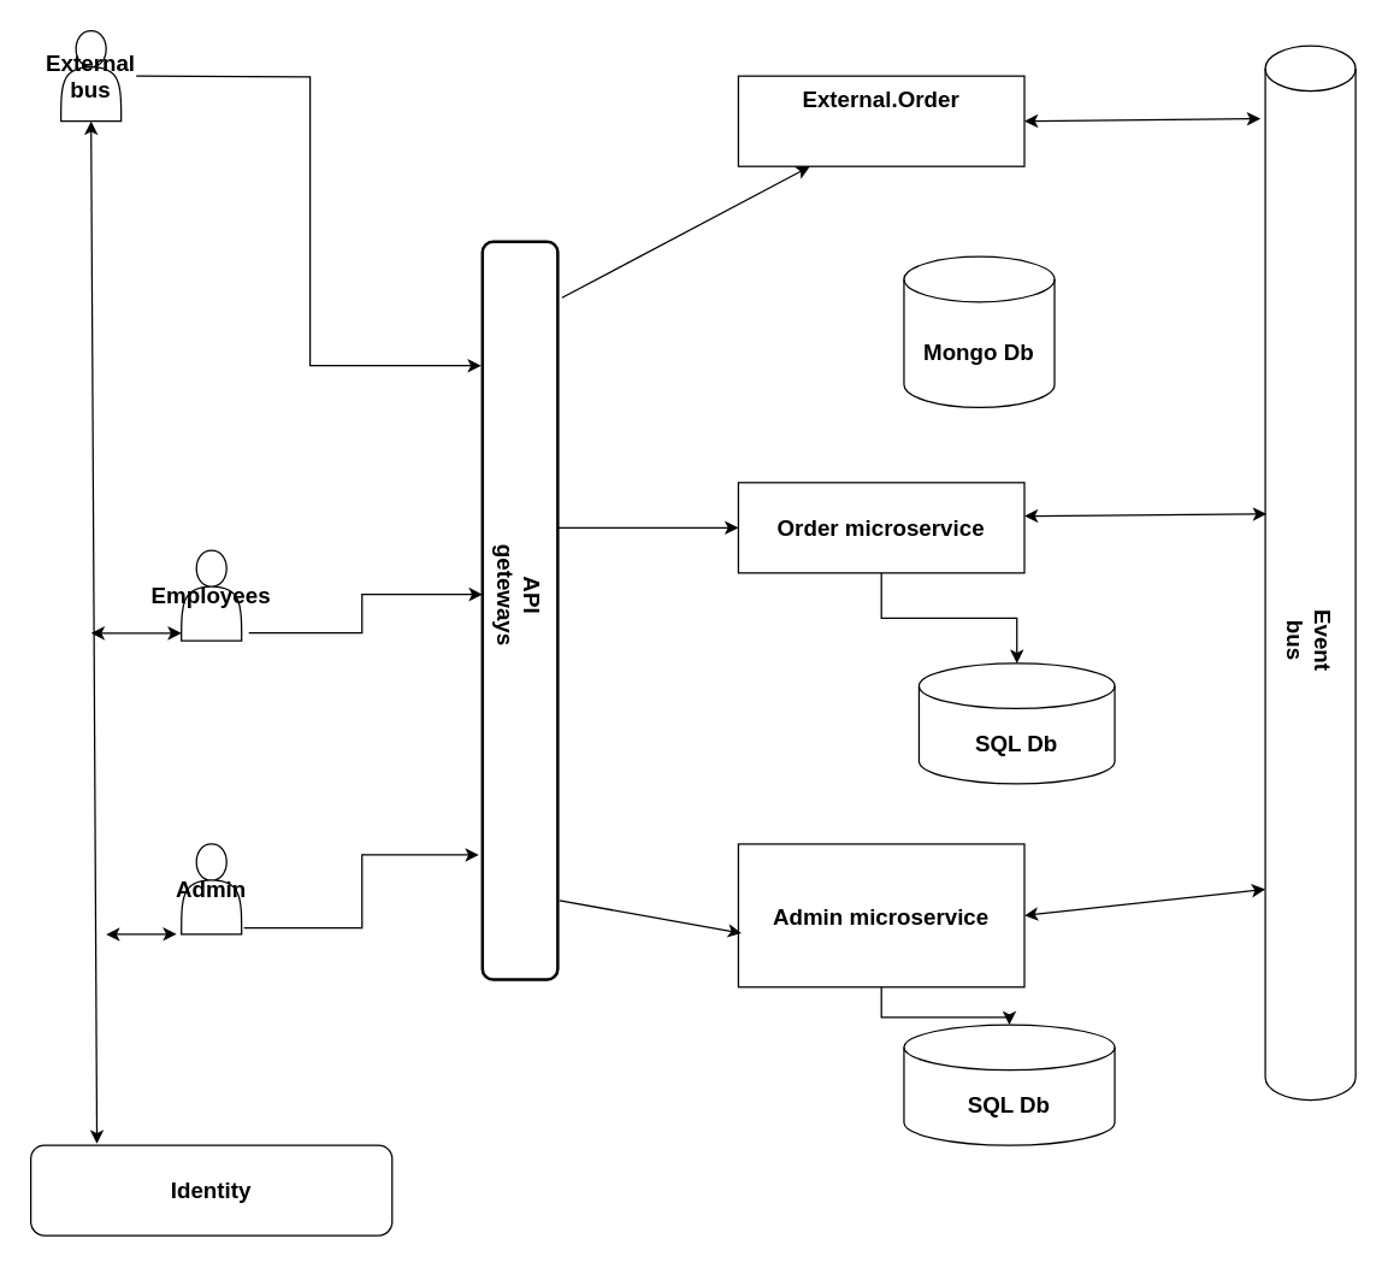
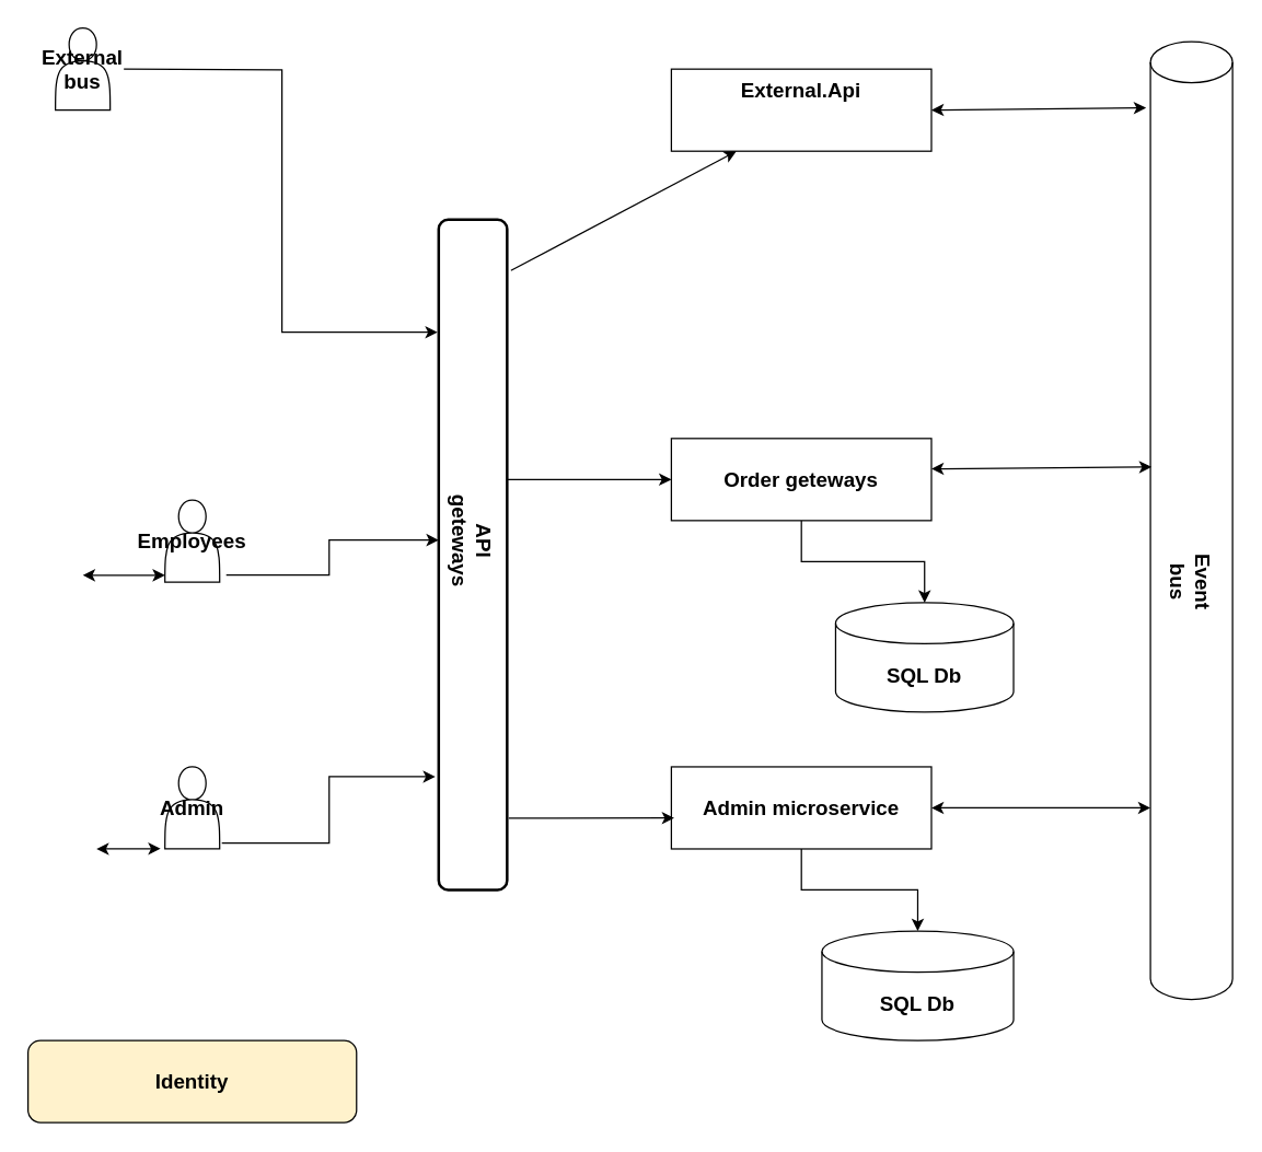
  <mxCell id="0" />
  <mxCell id="1" parent="0" />
  <mxCell id="2" style="edgeStyle=orthogonalEdgeStyle;rounded=0;orthogonalLoop=1;jettySize=auto;html=1;entryX=-0.016;entryY=0.168;entryDx=0;entryDy=0;entryPerimeter=0;" parent="1" target="6" edge="1"><mxGeometry relative="1" as="geometry"><mxPoint x="210" y="170" as="targetPoint" /><mxPoint x="90" y="50" as="sourcePoint" /></mxGeometry></mxCell>
- <mxCell id="3" value="External.Order" style="whiteSpace=wrap;html=1;verticalAlign=top;fontSize=15;fontStyle=1" parent="1" vertex="1"><mxGeometry x="490" y="50" width="190" height="60" as="geometry" /></mxCell>
- <mxCell id="4" value="&lt;font style=&quot;font-size: 15px&quot;&gt;&lt;b style=&quot;font-size: 15px&quot;&gt;Mongo Db&lt;/b&gt;&lt;/font&gt;" style="shape=cylinder3;whiteSpace=wrap;html=1;boundedLbl=1;backgroundOutline=1;size=15;fontSize=15;" parent="1" vertex="1"><mxGeometry x="600" y="170" width="100" height="100" as="geometry" /></mxCell>
+ <mxCell id="3" value="External.Api" style="whiteSpace=wrap;html=1;verticalAlign=top;fontSize=15;fontStyle=1" parent="1" vertex="1"><mxGeometry x="490" y="50" width="190" height="60" as="geometry" /></mxCell>
  <mxCell id="5" value="" style="shape=cylinder3;whiteSpace=wrap;html=1;boundedLbl=1;backgroundOutline=1;size=15;" parent="1" vertex="1"><mxGeometry x="840" y="30" width="60" height="700" as="geometry" /></mxCell>
  <mxCell id="6" value="" style="rounded=1;whiteSpace=wrap;html=1;absoluteArcSize=1;arcSize=14;strokeWidth=2;" parent="1" vertex="1"><mxGeometry x="320" y="160" width="50" height="490" as="geometry" /></mxCell>
  <mxCell id="7" value="API geteways" style="text;html=1;strokeColor=none;fillColor=none;align=center;verticalAlign=middle;whiteSpace=wrap;rounded=0;rotation=90;fontSize=15;fontStyle=1" parent="1" vertex="1"><mxGeometry x="315" y="380" width="60" height="30" as="geometry" /></mxCell>
  <mxCell id="8" value="External bus" style="shape=actor;whiteSpace=wrap;html=1;fontSize=15;fontStyle=1" vertex="1" parent="1"><mxGeometry x="40" y="20" width="40" height="60" as="geometry" /></mxCell>
  <mxCell id="9" value="Event bus" style="text;html=1;strokeColor=none;fillColor=none;align=center;verticalAlign=middle;whiteSpace=wrap;rounded=0;fontSize=15;rotation=90;fontStyle=1" vertex="1" parent="1"><mxGeometry x="840" y="410" width="60" height="30" as="geometry" /></mxCell>
- <mxCell id="10" value="Identity" style="rounded=1;whiteSpace=wrap;html=1;fontSize=15;fontStyle=1" vertex="1" parent="1"><mxGeometry x="20" y="760" width="240" height="60" as="geometry" /></mxCell>
+ <mxCell id="10" value="Identity" style="rounded=1;whiteSpace=wrap;html=1;fontSize=15;fontStyle=1;fillColor=#fff2cc;" vertex="1" parent="1"><mxGeometry x="20" y="760" width="240" height="60" as="geometry" /></mxCell>
  <mxCell id="11" value="" style="endArrow=classic;startArrow=classic;html=1;rounded=0;fontSize=15;exitX=1;exitY=0.5;exitDx=0;exitDy=0;entryX=-0.053;entryY=0.069;entryDx=0;entryDy=0;entryPerimeter=0;" edge="1" parent="1" source="3" target="5"><mxGeometry width="50" height="50" relative="1" as="geometry"><mxPoint x="770" y="350" as="sourcePoint" /><mxPoint x="830" y="80" as="targetPoint" /></mxGeometry></mxCell>
- <mxCell id="12" value="" style="endArrow=classic;startArrow=classic;html=1;rounded=0;fontSize=15;entryX=0.5;entryY=1;entryDx=0;entryDy=0;exitX=0.183;exitY=-0.017;exitDx=0;exitDy=0;exitPerimeter=0;" edge="1" parent="1" source="10" target="8"><mxGeometry width="50" height="50" relative="1" as="geometry"><mxPoint x="50" y="760" as="sourcePoint" /><mxPoint x="820" y="300" as="targetPoint" /></mxGeometry></mxCell>
  <mxCell id="13" style="edgeStyle=orthogonalEdgeStyle;rounded=0;orthogonalLoop=1;jettySize=auto;html=1;entryX=0.5;entryY=0;entryDx=0;entryDy=0;entryPerimeter=0;fontSize=15;" edge="1" parent="1" source="14" target="15"><mxGeometry relative="1" as="geometry" /></mxCell>
- <mxCell id="14" value="Order microservice" style="rounded=0;whiteSpace=wrap;html=1;fontSize=15;fontStyle=1" vertex="1" parent="1"><mxGeometry x="490" y="320" width="190" height="60" as="geometry" /></mxCell>
+ <mxCell id="14" value="Order geteways" style="rounded=0;whiteSpace=wrap;html=1;fontSize=15;fontStyle=1" vertex="1" parent="1"><mxGeometry x="490" y="320" width="190" height="60" as="geometry" /></mxCell>
  <mxCell id="15" value="SQL Db" style="shape=cylinder3;whiteSpace=wrap;html=1;boundedLbl=1;backgroundOutline=1;size=15;fontSize=15;fontStyle=1" vertex="1" parent="1"><mxGeometry x="610" y="440" width="130" height="80" as="geometry" /></mxCell>
  <mxCell id="16" value="" style="endArrow=classic;html=1;rounded=0;fontSize=15;entryX=0;entryY=0.5;entryDx=0;entryDy=0;" edge="1" parent="1" target="14"><mxGeometry width="50" height="50" relative="1" as="geometry"><mxPoint x="370" y="350" as="sourcePoint" /><mxPoint x="570" y="350" as="targetPoint" /></mxGeometry></mxCell>
  <mxCell id="17" style="edgeStyle=orthogonalEdgeStyle;rounded=0;orthogonalLoop=1;jettySize=auto;html=1;entryX=0.5;entryY=0;entryDx=0;entryDy=0;entryPerimeter=0;fontSize=15;" edge="1" parent="1" source="18" target="22"><mxGeometry relative="1" as="geometry" /></mxCell>
- <mxCell id="18" value="Admin microservice" style="rounded=0;whiteSpace=wrap;html=1;fontSize=15;fontStyle=1" vertex="1" parent="1"><mxGeometry x="490" y="560" width="190" height="95" as="geometry" /></mxCell>
+ <mxCell id="18" value="Admin microservice" style="rounded=0;whiteSpace=wrap;html=1;fontSize=15;fontStyle=1" vertex="1" parent="1"><mxGeometry x="490" y="560" width="190" height="60" as="geometry" /></mxCell>
  <mxCell id="19" value="" style="endArrow=classic;startArrow=classic;html=1;rounded=0;fontSize=15;exitX=1;exitY=0.37;exitDx=0;exitDy=0;exitPerimeter=0;entryX=0.013;entryY=0.444;entryDx=0;entryDy=0;entryPerimeter=0;" edge="1" parent="1" source="14" target="5"><mxGeometry width="50" height="50" relative="1" as="geometry"><mxPoint x="520" y="400" as="sourcePoint" /><mxPoint x="830" y="342" as="targetPoint" /></mxGeometry></mxCell>
  <mxCell id="20" value="" style="endArrow=classic;startArrow=classic;html=1;rounded=0;fontSize=15;entryX=0;entryY=0.8;entryDx=0;entryDy=0;entryPerimeter=0;exitX=1;exitY=0.5;exitDx=0;exitDy=0;" edge="1" parent="1" source="18" target="5"><mxGeometry width="50" height="50" relative="1" as="geometry"><mxPoint x="520" y="400" as="sourcePoint" /><mxPoint x="570" y="350" as="targetPoint" /></mxGeometry></mxCell>
  <mxCell id="21" value="" style="endArrow=classic;html=1;rounded=0;fontSize=15;exitX=1.024;exitY=0.893;exitDx=0;exitDy=0;exitPerimeter=0;entryX=0.011;entryY=0.623;entryDx=0;entryDy=0;entryPerimeter=0;" edge="1" parent="1" source="6" target="18"><mxGeometry width="50" height="50" relative="1" as="geometry"><mxPoint x="520" y="400" as="sourcePoint" /><mxPoint x="570" y="350" as="targetPoint" /></mxGeometry></mxCell>
  <mxCell id="22" value="SQL Db" style="shape=cylinder3;whiteSpace=wrap;html=1;boundedLbl=1;backgroundOutline=1;size=15;fontSize=15;fontStyle=1" vertex="1" parent="1"><mxGeometry x="600" y="680" width="140" height="80" as="geometry" /></mxCell>
  <mxCell id="23" style="edgeStyle=orthogonalEdgeStyle;rounded=0;orthogonalLoop=1;jettySize=auto;html=1;entryX=0;entryY=0.478;entryDx=0;entryDy=0;entryPerimeter=0;fontSize=15;exitX=1.12;exitY=0.913;exitDx=0;exitDy=0;exitPerimeter=0;" edge="1" parent="1" source="24" target="6"><mxGeometry relative="1" as="geometry" /></mxCell>
  <mxCell id="24" value="Employees" style="shape=actor;whiteSpace=wrap;html=1;fontSize=15;fontStyle=1" vertex="1" parent="1"><mxGeometry x="120" y="365" width="40" height="60" as="geometry" /></mxCell>
  <mxCell id="25" value="" style="endArrow=classic;startArrow=classic;html=1;rounded=0;fontSize=15;" edge="1" parent="1"><mxGeometry width="50" height="50" relative="1" as="geometry"><mxPoint x="60" y="420" as="sourcePoint" /><mxPoint x="120" y="420" as="targetPoint" /></mxGeometry></mxCell>
  <mxCell id="26" style="edgeStyle=orthogonalEdgeStyle;rounded=0;orthogonalLoop=1;jettySize=auto;html=1;entryX=-0.048;entryY=0.831;entryDx=0;entryDy=0;entryPerimeter=0;fontSize=15;exitX=1.04;exitY=0.93;exitDx=0;exitDy=0;exitPerimeter=0;" edge="1" parent="1" source="27" target="6"><mxGeometry relative="1" as="geometry" /></mxCell>
  <mxCell id="27" value="Admin" style="shape=actor;whiteSpace=wrap;html=1;fontSize=15;fontStyle=1" vertex="1" parent="1"><mxGeometry x="120" y="560" width="40" height="60" as="geometry" /></mxCell>
  <mxCell id="28" value="" style="endArrow=classic;startArrow=classic;html=1;rounded=0;fontSize=15;entryX=-0.08;entryY=0.997;entryDx=0;entryDy=0;entryPerimeter=0;" edge="1" parent="1" target="27"><mxGeometry width="50" height="50" relative="1" as="geometry"><mxPoint x="70" y="620" as="sourcePoint" /><mxPoint x="570" y="360" as="targetPoint" /></mxGeometry></mxCell>
  <mxCell id="29" value="" style="endArrow=classic;html=1;rounded=0;fontSize=15;exitX=1.056;exitY=0.076;exitDx=0;exitDy=0;exitPerimeter=0;entryX=0.25;entryY=1;entryDx=0;entryDy=0;" edge="1" parent="1" source="6" target="3"><mxGeometry width="50" height="50" relative="1" as="geometry"><mxPoint x="520" y="410" as="sourcePoint" /><mxPoint x="570" y="360" as="targetPoint" /></mxGeometry></mxCell>
